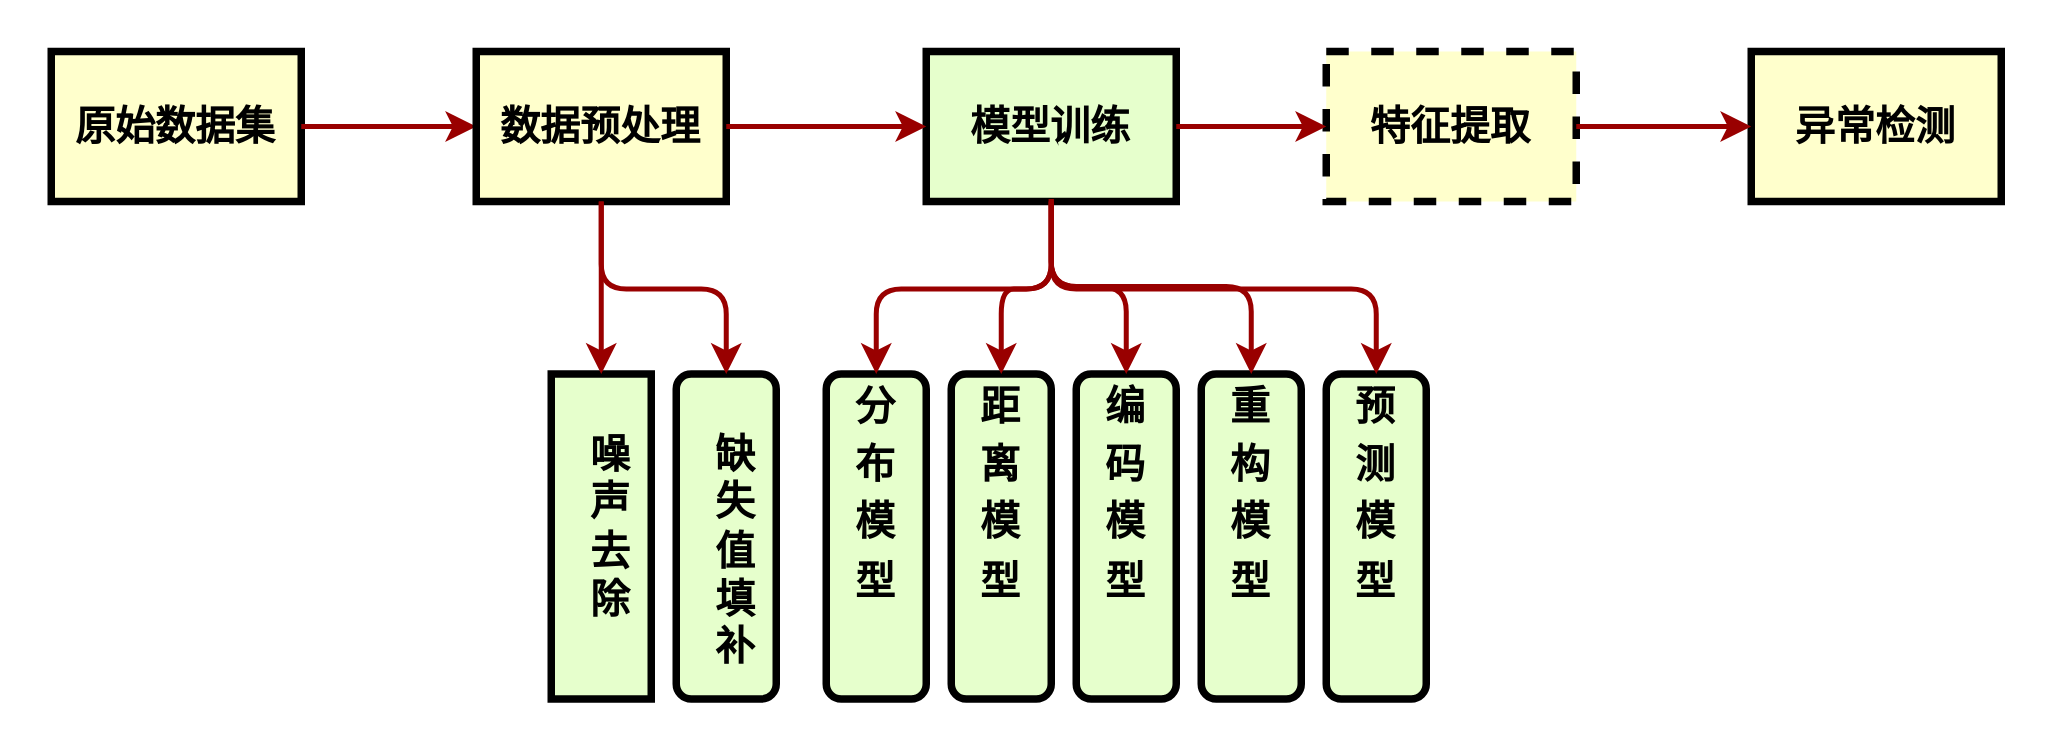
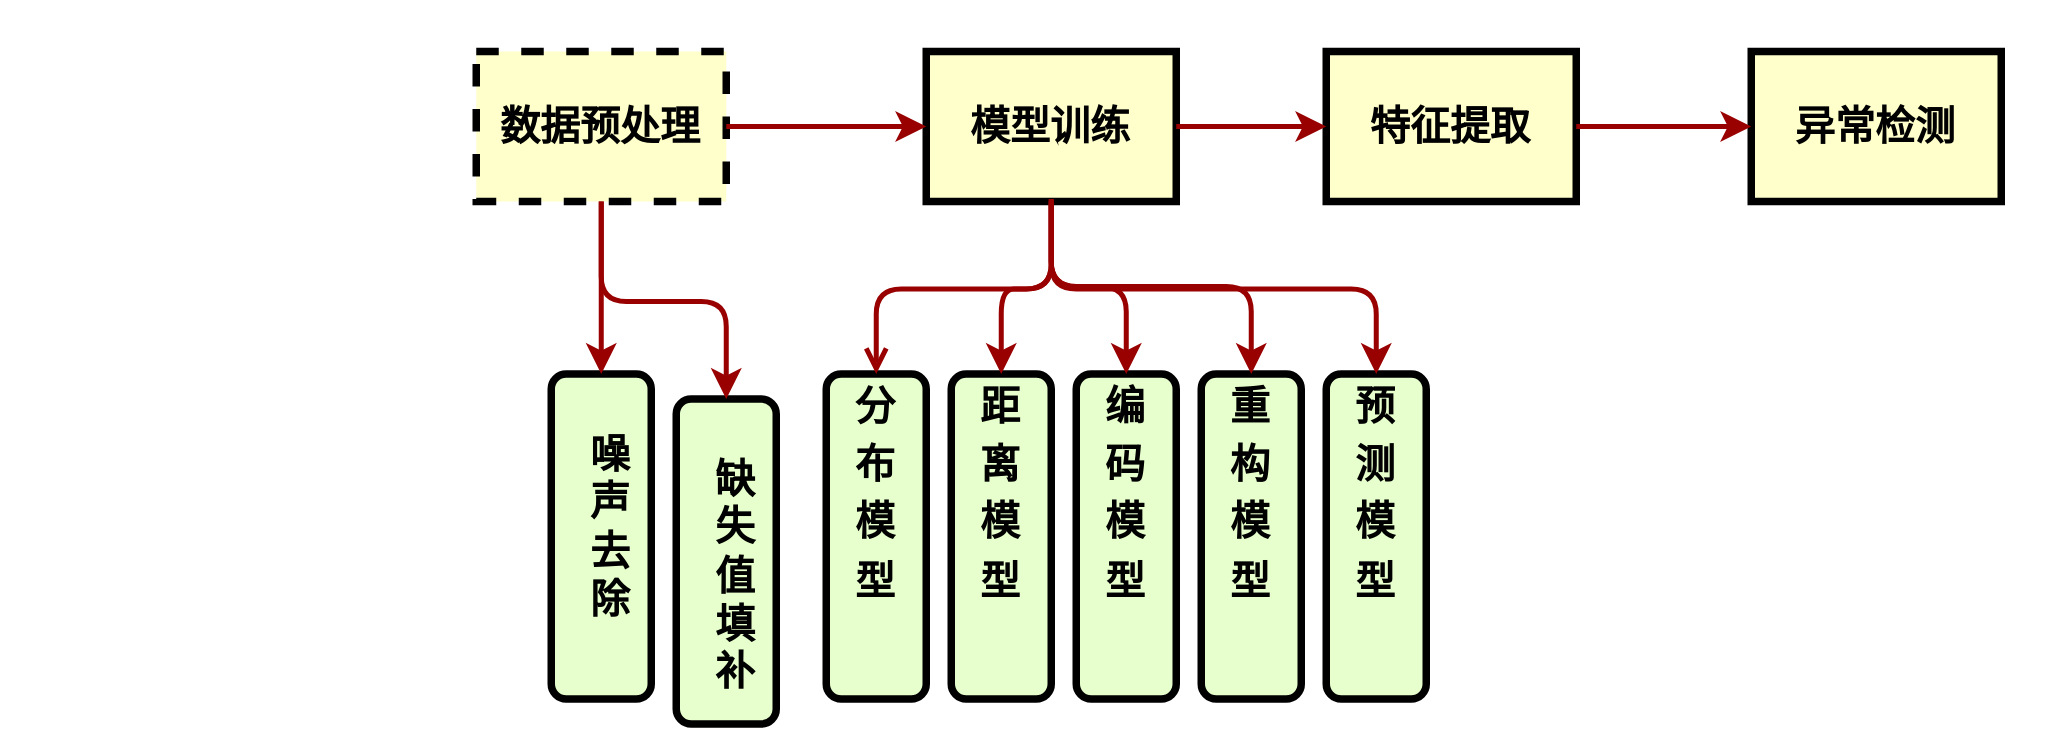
  <mxCell id="0" />
  <mxCell id="1" parent="0" />
- <mxCell id="2" value="原始数据集" style="whiteSpace=wrap;align=center;verticalAlign=middle;fontStyle=1;strokeWidth=3;fillColor=#FFFFCC;fontSize=16;" parent="1" vertex="1"><mxGeometry x="20" y="20" width="100" height="60" as="geometry" /></mxCell>
- <mxCell id="3" value="" style="edgeStyle=none;noEdgeStyle=1;strokeColor=#990000;strokeWidth=2" parent="1" source="2" target="4" edge="1"><mxGeometry width="100" height="100" relative="1" as="geometry"><mxPoint x="280" y="-41" as="sourcePoint" /><mxPoint x="236" y="50" as="targetPoint" /></mxGeometry></mxCell>
- <mxCell id="4" value="数据预处理" style="whiteSpace=wrap;align=center;verticalAlign=middle;fontStyle=1;strokeWidth=3;fillColor=#FFFFCC;fontSize=16;" vertex="1" parent="1"><mxGeometry x="190" y="20" width="100" height="60" as="geometry" /></mxCell>
- <mxCell id="5" value="模型训练" style="whiteSpace=wrap;align=center;verticalAlign=middle;fontStyle=1;strokeWidth=3;fillColor=#e6ffcc;fontSize=16;" vertex="1" parent="1"><mxGeometry x="370" y="20" width="100" height="60" as="geometry" /></mxCell>
+ <mxCell id="4" value="数据预处理" style="whiteSpace=wrap;align=center;verticalAlign=middle;fontStyle=1;strokeWidth=3;fillColor=#FFFFCC;fontSize=16;dashed=1;" vertex="1" parent="1"><mxGeometry x="190" y="20" width="100" height="60" as="geometry" /></mxCell>
+ <mxCell id="5" value="模型训练" style="whiteSpace=wrap;align=center;verticalAlign=middle;fontStyle=1;strokeWidth=3;fillColor=#FFFFCC;fontSize=16;" vertex="1" parent="1"><mxGeometry x="370" y="20" width="100" height="60" as="geometry" /></mxCell>
  <mxCell id="6" value="" style="edgeStyle=elbowEdgeStyle;elbow=horizontal;strokeColor=#990000;strokeWidth=2;exitX=1;exitY=0.5;exitDx=0;exitDy=0;entryX=0;entryY=0.5;entryDx=0;entryDy=0;" edge="1" parent="1" source="4" target="5"><mxGeometry width="100" height="100" relative="1" as="geometry"><mxPoint x="746" y="150" as="sourcePoint" /><mxPoint x="746" y="-101" as="targetPoint" /></mxGeometry></mxCell>
- <mxCell id="7" value="&lt;p style=&quot;margin: 4px 0px 0px; font-size: 16px;&quot;&gt;&lt;font style=&quot;font-size: 16px;&quot;&gt;&lt;br&gt;&lt;/font&gt;&lt;/p&gt;&lt;p style=&quot;margin: 0px 0px 0px 8px; font-size: 16px;&quot;&gt;噪&lt;/p&gt;&lt;p style=&quot;margin: 0px 0px 0px 8px; font-size: 16px;&quot;&gt;声&lt;/p&gt;&lt;p style=&quot;margin: 0px 0px 0px 8px; font-size: 16px;&quot;&gt;去&lt;/p&gt;&lt;p style=&quot;margin: 0px 0px 0px 8px; font-size: 16px;&quot;&gt;除&lt;/p&gt;" style="verticalAlign=middle;align=center;overflow=fill;fontSize=12;fontFamily=Helvetica;html=1;fontStyle=1;strokeWidth=3;fillColor=#E6FFCC;rounded=0;" vertex="1" parent="1"><mxGeometry x="220" y="149" width="40" height="130" as="geometry" /></mxCell>
+ <mxCell id="7" value="&lt;p style=&quot;margin: 4px 0px 0px; font-size: 16px;&quot;&gt;&lt;font style=&quot;font-size: 16px;&quot;&gt;&lt;br&gt;&lt;/font&gt;&lt;/p&gt;&lt;p style=&quot;margin: 0px 0px 0px 8px; font-size: 16px;&quot;&gt;噪&lt;/p&gt;&lt;p style=&quot;margin: 0px 0px 0px 8px; font-size: 16px;&quot;&gt;声&lt;/p&gt;&lt;p style=&quot;margin: 0px 0px 0px 8px; font-size: 16px;&quot;&gt;去&lt;/p&gt;&lt;p style=&quot;margin: 0px 0px 0px 8px; font-size: 16px;&quot;&gt;除&lt;/p&gt;" style="verticalAlign=middle;align=center;overflow=fill;fontSize=12;fontFamily=Helvetica;html=1;rounded=1;fontStyle=1;strokeWidth=3;fillColor=#E6FFCC" vertex="1" parent="1"><mxGeometry x="220" y="149" width="40" height="130" as="geometry" /></mxCell>
  <mxCell id="8" value="" style="edgeStyle=elbowEdgeStyle;elbow=vertical;strokeColor=#990000;strokeWidth=2;exitX=0.5;exitY=1;exitDx=0;exitDy=0;entryX=0.5;entryY=0;entryDx=0;entryDy=0;" edge="1" parent="1" source="4" target="7"><mxGeometry width="100" height="100" relative="1" as="geometry"><mxPoint x="240" y="90" as="sourcePoint" /><mxPoint x="130" y="159" as="targetPoint" /></mxGeometry></mxCell>
- <mxCell id="9" value="&lt;p style=&quot;margin: 4px 0px 0px; font-size: 16px;&quot;&gt;&lt;font style=&quot;font-size: 16px;&quot;&gt;&lt;br&gt;&lt;/font&gt;&lt;/p&gt;&lt;p style=&quot;margin: 0px 0px 0px 8px; font-size: 16px;&quot;&gt;缺&lt;/p&gt;&lt;p style=&quot;margin: 0px 0px 0px 8px; font-size: 16px;&quot;&gt;失&lt;/p&gt;&lt;p style=&quot;margin: 0px 0px 0px 8px; font-size: 16px;&quot;&gt;值&lt;/p&gt;&lt;p style=&quot;margin: 0px 0px 0px 8px; font-size: 16px;&quot;&gt;填&lt;/p&gt;&lt;p style=&quot;margin: 0px 0px 0px 8px; font-size: 16px;&quot;&gt;补&lt;/p&gt;" style="verticalAlign=middle;align=center;overflow=fill;fontSize=12;fontFamily=Helvetica;html=1;rounded=1;fontStyle=1;strokeWidth=3;fillColor=#E6FFCC" vertex="1" parent="1"><mxGeometry x="270" y="149" width="40" height="130" as="geometry" /></mxCell>
+ <mxCell id="9" value="&lt;p style=&quot;margin: 4px 0px 0px; font-size: 16px;&quot;&gt;&lt;font style=&quot;font-size: 16px;&quot;&gt;&lt;br&gt;&lt;/font&gt;&lt;/p&gt;&lt;p style=&quot;margin: 0px 0px 0px 8px; font-size: 16px;&quot;&gt;缺&lt;/p&gt;&lt;p style=&quot;margin: 0px 0px 0px 8px; font-size: 16px;&quot;&gt;失&lt;/p&gt;&lt;p style=&quot;margin: 0px 0px 0px 8px; font-size: 16px;&quot;&gt;值&lt;/p&gt;&lt;p style=&quot;margin: 0px 0px 0px 8px; font-size: 16px;&quot;&gt;填&lt;/p&gt;&lt;p style=&quot;margin: 0px 0px 0px 8px; font-size: 16px;&quot;&gt;补&lt;/p&gt;" style="verticalAlign=middle;align=center;overflow=fill;fontSize=12;fontFamily=Helvetica;html=1;rounded=1;fontStyle=1;strokeWidth=3;fillColor=#E6FFCC" vertex="1" parent="1"><mxGeometry x="270" y="159" width="40" height="130" as="geometry" /></mxCell>
  <mxCell id="10" value="" style="edgeStyle=elbowEdgeStyle;elbow=vertical;strokeColor=#990000;strokeWidth=2;exitX=0.5;exitY=1;exitDx=0;exitDy=0;entryX=0.5;entryY=0;entryDx=0;entryDy=0;" edge="1" parent="1" source="4" target="9"><mxGeometry width="100" height="100" relative="1" as="geometry"><mxPoint x="240" y="90" as="sourcePoint" /><mxPoint x="240" y="159" as="targetPoint" /></mxGeometry></mxCell>
- <mxCell id="11" value="特征提取" style="whiteSpace=wrap;align=center;verticalAlign=middle;fontStyle=1;strokeWidth=3;fillColor=#FFFFCC;fontSize=16;dashed=1;" vertex="1" parent="1"><mxGeometry x="530" y="20" width="100" height="60" as="geometry" /></mxCell>
+ <mxCell id="11" value="特征提取" style="whiteSpace=wrap;align=center;verticalAlign=middle;fontStyle=1;strokeWidth=3;fillColor=#FFFFCC;fontSize=16;" vertex="1" parent="1"><mxGeometry x="530" y="20" width="100" height="60" as="geometry" /></mxCell>
  <mxCell id="12" value="异常检测" style="whiteSpace=wrap;align=center;verticalAlign=middle;fontStyle=1;strokeWidth=3;fillColor=#FFFFCC;fontSize=16;" vertex="1" parent="1"><mxGeometry x="700" y="20" width="100" height="60" as="geometry" /></mxCell>
  <mxCell id="13" value="&lt;p style=&quot;margin: 4px 0px 0px; font-size: 16px;&quot;&gt;分&lt;/p&gt;&lt;p style=&quot;margin: 4px 0px 0px; font-size: 16px;&quot;&gt;布&lt;/p&gt;&lt;p style=&quot;margin: 4px 0px 0px; font-size: 16px;&quot;&gt;模&lt;/p&gt;&lt;p style=&quot;margin: 4px 0px 0px; font-size: 16px;&quot;&gt;型&lt;/p&gt;&lt;p style=&quot;margin: 0px 0px 0px 8px; font-size: 16px;&quot;&gt;&lt;br&gt;&lt;/p&gt;" style="verticalAlign=middle;align=center;overflow=fill;fontSize=12;fontFamily=Helvetica;html=1;rounded=1;fontStyle=1;strokeWidth=3;fillColor=#E6FFCC" vertex="1" parent="1"><mxGeometry x="330" y="149" width="40" height="130" as="geometry" /></mxCell>
  <mxCell id="14" value="&lt;p style=&quot;margin: 4px 0px 0px; font-size: 16px;&quot;&gt;&lt;span style=&quot;background-color: initial;&quot;&gt;距&lt;/span&gt;&lt;/p&gt;&lt;p style=&quot;margin: 4px 0px 0px; font-size: 16px;&quot;&gt;&lt;span style=&quot;background-color: initial;&quot;&gt;离&lt;/span&gt;&lt;/p&gt;&lt;p style=&quot;margin: 4px 0px 0px; font-size: 16px;&quot;&gt;&lt;span style=&quot;background-color: initial;&quot;&gt;模&lt;/span&gt;&lt;/p&gt;&lt;p style=&quot;margin: 4px 0px 0px; font-size: 16px;&quot;&gt;型&lt;/p&gt;&lt;p style=&quot;margin: 0px 0px 0px 8px; font-size: 16px;&quot;&gt;&lt;br&gt;&lt;/p&gt;" style="verticalAlign=middle;align=center;overflow=fill;fontSize=12;fontFamily=Helvetica;html=1;rounded=1;fontStyle=1;strokeWidth=3;fillColor=#E6FFCC" vertex="1" parent="1"><mxGeometry x="380" y="149" width="40" height="130" as="geometry" /></mxCell>
  <mxCell id="15" value="&lt;p style=&quot;margin: 4px 0px 0px; font-size: 16px;&quot;&gt;编&lt;/p&gt;&lt;p style=&quot;margin: 4px 0px 0px; font-size: 16px;&quot;&gt;码&lt;/p&gt;&lt;p style=&quot;margin: 4px 0px 0px; font-size: 16px;&quot;&gt;&lt;span style=&quot;background-color: initial;&quot;&gt;模&lt;/span&gt;&lt;/p&gt;&lt;p style=&quot;margin: 4px 0px 0px; font-size: 16px;&quot;&gt;型&lt;/p&gt;&lt;p style=&quot;margin: 0px 0px 0px 8px; font-size: 16px;&quot;&gt;&lt;br&gt;&lt;/p&gt;" style="verticalAlign=middle;align=center;overflow=fill;fontSize=12;fontFamily=Helvetica;html=1;rounded=1;fontStyle=1;strokeWidth=3;fillColor=#E6FFCC" vertex="1" parent="1"><mxGeometry x="430" y="149" width="40" height="130" as="geometry" /></mxCell>
  <mxCell id="16" value="&lt;p style=&quot;margin: 4px 0px 0px; font-size: 16px;&quot;&gt;重&lt;/p&gt;&lt;p style=&quot;margin: 4px 0px 0px; font-size: 16px;&quot;&gt;构&lt;/p&gt;&lt;p style=&quot;margin: 4px 0px 0px; font-size: 16px;&quot;&gt;&lt;span style=&quot;background-color: initial;&quot;&gt;模&lt;/span&gt;&lt;/p&gt;&lt;p style=&quot;margin: 4px 0px 0px; font-size: 16px;&quot;&gt;型&lt;/p&gt;&lt;p style=&quot;margin: 0px 0px 0px 8px; font-size: 16px;&quot;&gt;&lt;br&gt;&lt;/p&gt;" style="verticalAlign=middle;align=center;overflow=fill;fontSize=12;fontFamily=Helvetica;html=1;rounded=1;fontStyle=1;strokeWidth=3;fillColor=#E6FFCC" vertex="1" parent="1"><mxGeometry x="480" y="149" width="40" height="130" as="geometry" /></mxCell>
  <mxCell id="17" value="&lt;p style=&quot;margin: 4px 0px 0px; font-size: 16px;&quot;&gt;预&lt;/p&gt;&lt;p style=&quot;margin: 4px 0px 0px; font-size: 16px;&quot;&gt;测&lt;/p&gt;&lt;p style=&quot;margin: 4px 0px 0px; font-size: 16px;&quot;&gt;&lt;span style=&quot;background-color: initial;&quot;&gt;模&lt;/span&gt;&lt;/p&gt;&lt;p style=&quot;margin: 4px 0px 0px; font-size: 16px;&quot;&gt;型&lt;/p&gt;&lt;p style=&quot;margin: 0px 0px 0px 8px; font-size: 16px;&quot;&gt;&lt;br&gt;&lt;/p&gt;" style="verticalAlign=middle;align=center;overflow=fill;fontSize=12;fontFamily=Helvetica;html=1;rounded=1;fontStyle=1;strokeWidth=3;fillColor=#E6FFCC" vertex="1" parent="1"><mxGeometry x="530" y="149" width="40" height="130" as="geometry" /></mxCell>
- <mxCell id="18" value="" style="edgeStyle=elbowEdgeStyle;elbow=vertical;strokeColor=#990000;strokeWidth=2;exitX=0.5;exitY=1;exitDx=0;exitDy=0;entryX=0.5;entryY=0;entryDx=0;entryDy=0;" edge="1" parent="1" source="5" target="13"><mxGeometry width="100" height="100" relative="1" as="geometry"><mxPoint x="250" y="90" as="sourcePoint" /><mxPoint x="300" y="159" as="targetPoint" /></mxGeometry></mxCell>
+ <mxCell id="18" value="" style="edgeStyle=elbowEdgeStyle;elbow=vertical;strokeColor=#990000;strokeWidth=2;exitX=0.5;exitY=1;exitDx=0;exitDy=0;entryX=0.5;entryY=0;entryDx=0;entryDy=0;endArrow=open;" edge="1" parent="1" source="5" target="13"><mxGeometry width="100" height="100" relative="1" as="geometry"><mxPoint x="250" y="90" as="sourcePoint" /><mxPoint x="300" y="159" as="targetPoint" /></mxGeometry></mxCell>
  <mxCell id="19" value="" style="edgeStyle=elbowEdgeStyle;elbow=vertical;strokeColor=#990000;strokeWidth=2;exitX=0.5;exitY=1;exitDx=0;exitDy=0;entryX=0.5;entryY=0;entryDx=0;entryDy=0;" edge="1" parent="1" source="5" target="14"><mxGeometry width="100" height="100" relative="1" as="geometry"><mxPoint x="430" y="90" as="sourcePoint" /><mxPoint x="370" y="159" as="targetPoint" /></mxGeometry></mxCell>
  <mxCell id="20" value="" style="edgeStyle=elbowEdgeStyle;elbow=vertical;strokeColor=#990000;strokeWidth=2;entryX=0.5;entryY=0;entryDx=0;entryDy=0;" edge="1" parent="1" target="15"><mxGeometry width="100" height="100" relative="1" as="geometry"><mxPoint x="420" y="79" as="sourcePoint" /><mxPoint x="420" y="159" as="targetPoint" /></mxGeometry></mxCell>
  <mxCell id="21" value="" style="edgeStyle=elbowEdgeStyle;elbow=vertical;strokeColor=#990000;strokeWidth=2;entryX=0.5;entryY=0;entryDx=0;entryDy=0;" edge="1" parent="1" target="16"><mxGeometry width="100" height="100" relative="1" as="geometry"><mxPoint x="420" y="79" as="sourcePoint" /><mxPoint x="470" y="159" as="targetPoint" /></mxGeometry></mxCell>
  <mxCell id="22" value="" style="edgeStyle=elbowEdgeStyle;elbow=vertical;strokeColor=#990000;strokeWidth=2;entryX=0.5;entryY=0;entryDx=0;entryDy=0;exitX=0.5;exitY=1;exitDx=0;exitDy=0;" edge="1" parent="1" source="5" target="17"><mxGeometry width="100" height="100" relative="1" as="geometry"><mxPoint x="430" y="89" as="sourcePoint" /><mxPoint x="520" y="159" as="targetPoint" /></mxGeometry></mxCell>
  <mxCell id="23" value="" style="edgeStyle=elbowEdgeStyle;elbow=horizontal;strokeColor=#990000;strokeWidth=2;exitX=1;exitY=0.5;exitDx=0;exitDy=0;entryX=0;entryY=0.5;entryDx=0;entryDy=0;" edge="1" parent="1" source="5" target="11"><mxGeometry width="100" height="100" relative="1" as="geometry"><mxPoint x="300" y="60" as="sourcePoint" /><mxPoint x="380" y="60" as="targetPoint" /></mxGeometry></mxCell>
  <mxCell id="24" value="" style="edgeStyle=elbowEdgeStyle;elbow=horizontal;strokeColor=#990000;strokeWidth=2;exitX=1;exitY=0.5;exitDx=0;exitDy=0;entryX=0;entryY=0.5;entryDx=0;entryDy=0;" edge="1" parent="1" source="11" target="12"><mxGeometry width="100" height="100" relative="1" as="geometry"><mxPoint x="480" y="60" as="sourcePoint" /><mxPoint x="540" y="60" as="targetPoint" /></mxGeometry></mxCell>
